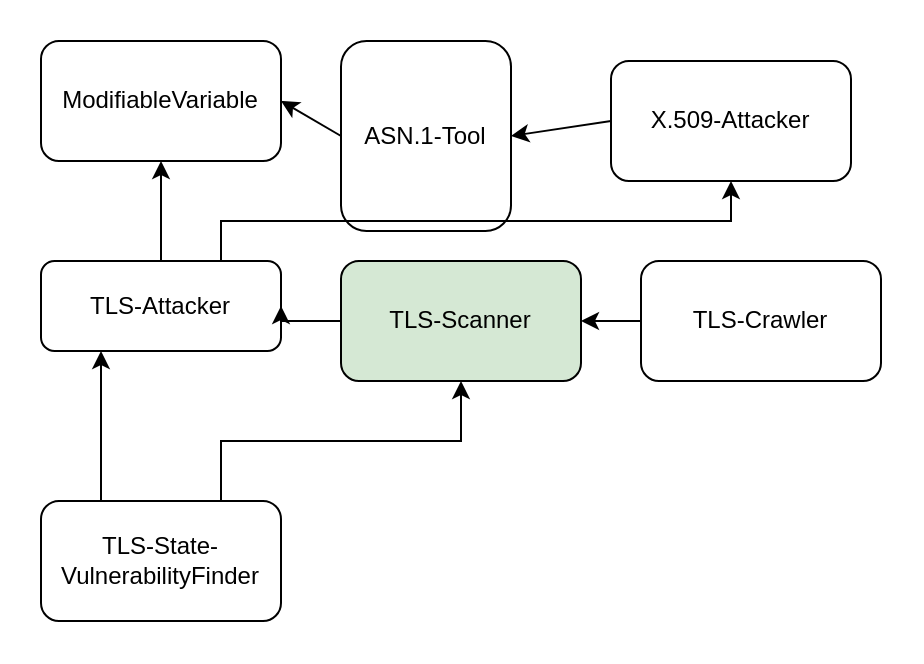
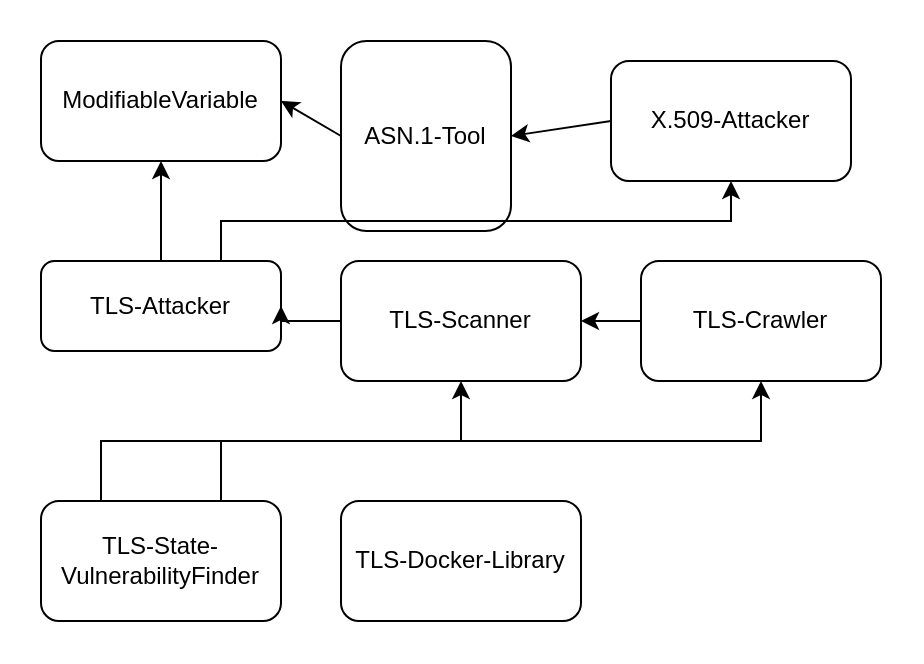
  <mxCell id="0" />
  <mxCell id="1" parent="0" />
  <mxCell id="2" value="ModifiableVariable" style="rounded=1;whiteSpace=wrap;html=1;" parent="1" vertex="1"><mxGeometry x="20" y="20" width="120" height="60" as="geometry" /></mxCell>
  <mxCell id="3" value="ASN.1-Tool" style="rounded=1;whiteSpace=wrap;html=1;" parent="1" vertex="1"><mxGeometry x="170" y="20" width="85" height="95" as="geometry" /></mxCell>
  <mxCell id="4" value="X.509-Attacker" style="rounded=1;whiteSpace=wrap;html=1;" parent="1" vertex="1"><mxGeometry x="305" y="30" width="120" height="60" as="geometry" /></mxCell>
  <mxCell id="5" style="edgeStyle=orthogonalEdgeStyle;rounded=0;orthogonalLoop=1;jettySize=auto;html=1;exitX=0.5;exitY=0;exitDx=0;exitDy=0;entryX=0.5;entryY=1;entryDx=0;entryDy=0;" edge="1" parent="1" source="7" target="2"><mxGeometry relative="1" as="geometry" /></mxCell>
  <mxCell id="6" style="edgeStyle=orthogonalEdgeStyle;rounded=0;orthogonalLoop=1;jettySize=auto;html=1;exitX=0.75;exitY=0;exitDx=0;exitDy=0;entryX=0.5;entryY=1;entryDx=0;entryDy=0;" edge="1" parent="1" source="7" target="4"><mxGeometry relative="1" as="geometry" /></mxCell>
  <mxCell id="7" value="TLS-Attacker" style="rounded=1;whiteSpace=wrap;html=1;" parent="1" vertex="1"><mxGeometry x="20" y="130" width="120" height="45" as="geometry" /></mxCell>
  <mxCell id="8" style="edgeStyle=orthogonalEdgeStyle;rounded=0;orthogonalLoop=1;jettySize=auto;html=1;exitX=0;exitY=0.5;exitDx=0;exitDy=0;entryX=1;entryY=0.5;entryDx=0;entryDy=0;" edge="1" parent="1" source="9" target="7"><mxGeometry relative="1" as="geometry" /></mxCell>
- <mxCell id="9" value="TLS-Scanner" style="rounded=1;whiteSpace=wrap;html=1;fillColor=#d5e8d4;" parent="1" vertex="1"><mxGeometry x="170" y="130" width="120" height="60" as="geometry" /></mxCell>
+ <mxCell id="9" value="TLS-Scanner" style="rounded=1;whiteSpace=wrap;html=1;" parent="1" vertex="1"><mxGeometry x="170" y="130" width="120" height="60" as="geometry" /></mxCell>
  <mxCell id="10" value="" style="endArrow=classic;html=1;entryX=1;entryY=0.5;entryDx=0;entryDy=0;exitX=0;exitY=0.5;exitDx=0;exitDy=0;" parent="1" source="3" target="2" edge="1"><mxGeometry width="50" height="50" relative="1" as="geometry"><mxPoint x="310" y="-40" as="sourcePoint" /><mxPoint x="360" y="200" as="targetPoint" /></mxGeometry></mxCell>
  <mxCell id="11" value="" style="endArrow=classic;html=1;exitX=0;exitY=0.5;exitDx=0;exitDy=0;entryX=1;entryY=0.5;entryDx=0;entryDy=0;" parent="1" source="4" target="3" edge="1"><mxGeometry width="50" height="50" relative="1" as="geometry"><mxPoint x="360" y="60" as="sourcePoint" /><mxPoint x="350" y="50" as="targetPoint" /></mxGeometry></mxCell>
  <mxCell id="12" style="edgeStyle=orthogonalEdgeStyle;rounded=0;orthogonalLoop=1;jettySize=auto;html=1;exitX=0;exitY=0.5;exitDx=0;exitDy=0;entryX=1;entryY=0.5;entryDx=0;entryDy=0;" edge="1" parent="1" source="13" target="9"><mxGeometry relative="1" as="geometry" /></mxCell>
  <mxCell id="13" value="TLS-Crawler" style="rounded=1;whiteSpace=wrap;html=1;" vertex="1" parent="1"><mxGeometry x="320" y="130" width="120" height="60" as="geometry" /></mxCell>
  <mxCell id="14" style="edgeStyle=orthogonalEdgeStyle;rounded=0;orthogonalLoop=1;jettySize=auto;html=1;exitX=0.75;exitY=0;exitDx=0;exitDy=0;entryX=0.5;entryY=1;entryDx=0;entryDy=0;" edge="1" parent="1" source="16" target="9"><mxGeometry relative="1" as="geometry" /></mxCell>
- <mxCell id="15" style="edgeStyle=orthogonalEdgeStyle;rounded=0;orthogonalLoop=1;jettySize=auto;html=1;exitX=0.25;exitY=0;exitDx=0;exitDy=0;entryX=0.25;entryY=1;entryDx=0;entryDy=0;" edge="1" parent="1" source="16" target="7"><mxGeometry relative="1" as="geometry" /></mxCell>
+ <mxCell id="15" style="edgeStyle=orthogonalEdgeStyle;rounded=0;orthogonalLoop=1;jettySize=auto;html=1;exitX=0.25;exitY=0;exitDx=0;exitDy=0;" edge="1" parent="1" source="16" target="13"><mxGeometry relative="1" as="geometry" /></mxCell>
  <mxCell id="16" value="TLS-State-VulnerabilityFinder" style="rounded=1;whiteSpace=wrap;html=1;" vertex="1" parent="1"><mxGeometry x="20" y="250" width="120" height="60" as="geometry" /></mxCell>
+ <mxCell id="17" value="TLS-Docker-Library" style="rounded=1;whiteSpace=wrap;html=1;" vertex="1" parent="1"><mxGeometry x="170" y="250" width="120" height="60" as="geometry" /></mxCell>
